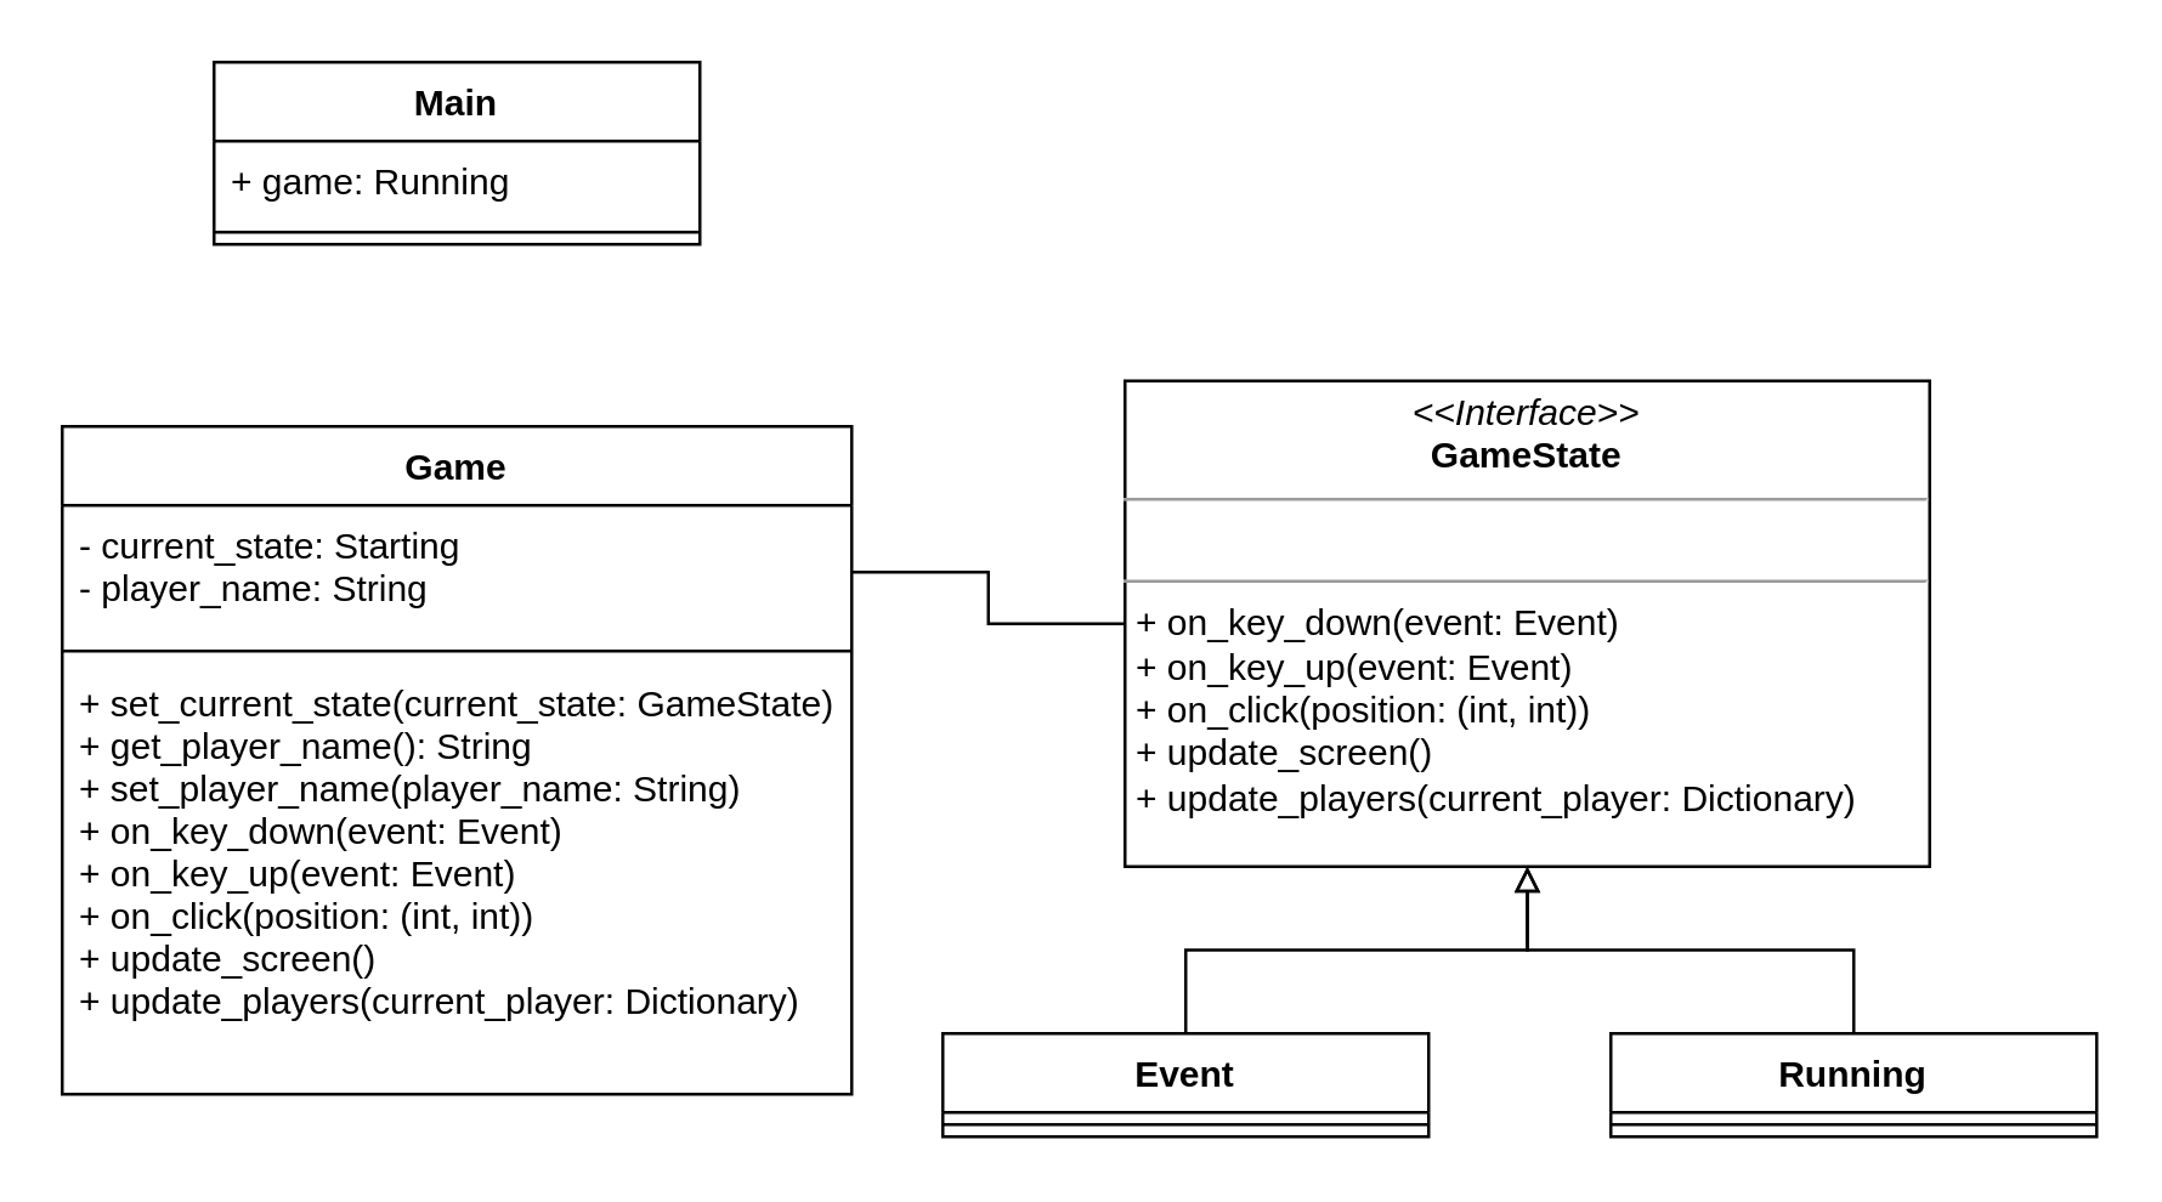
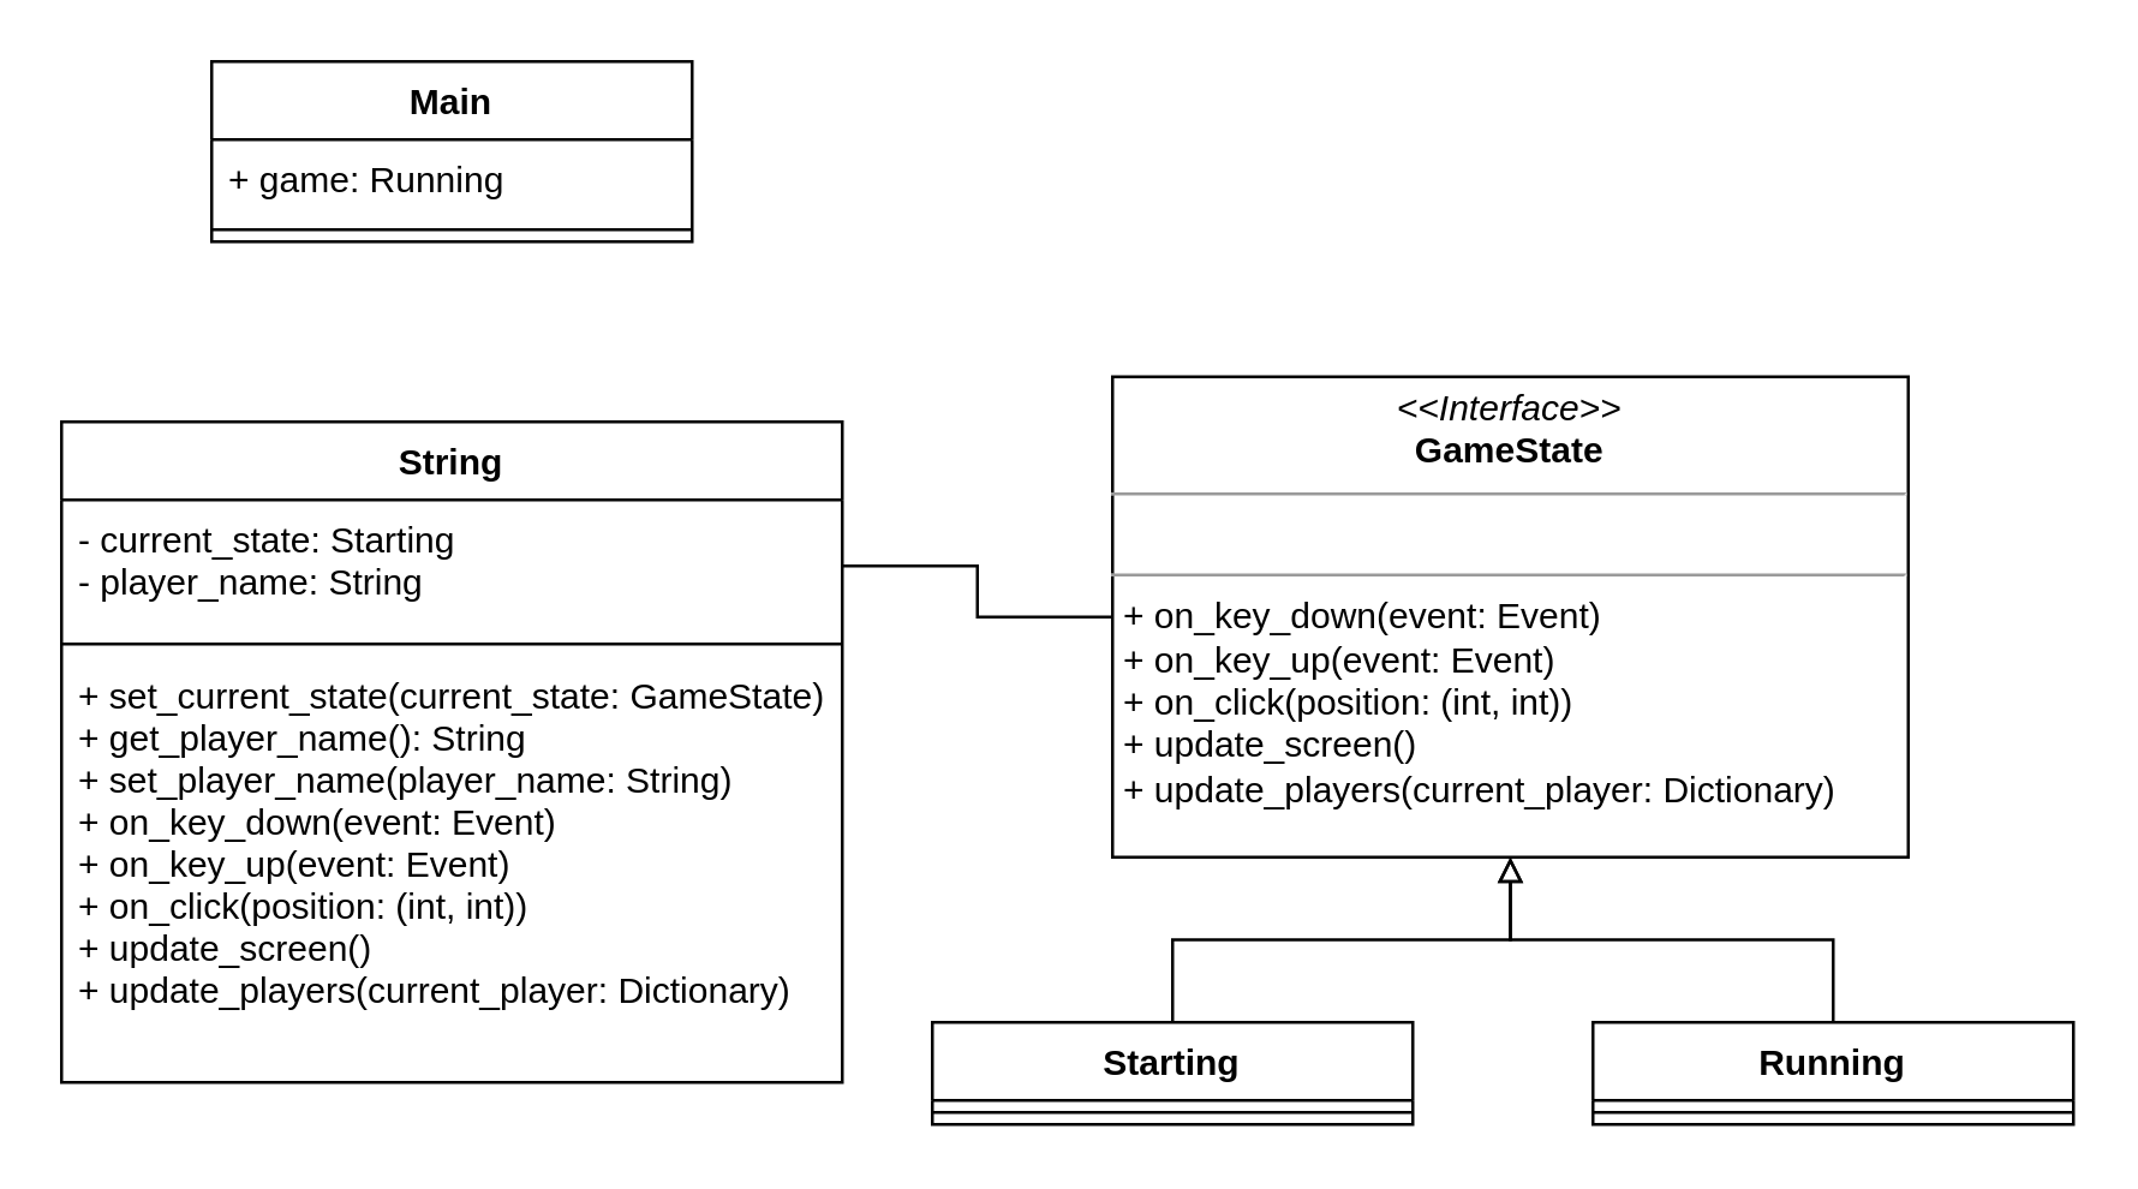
  <mxCell id="0" />
  <mxCell id="1" parent="0" />
- <mxCell id="2" value="Game" style="swimlane;fontStyle=1;align=center;verticalAlign=top;childLayout=stackLayout;horizontal=1;startSize=26;horizontalStack=0;resizeParent=1;resizeParentMax=0;resizeLast=0;collapsible=1;marginBottom=0;" parent="1" vertex="1"><mxGeometry x="20" y="140" width="260" height="220" as="geometry" /></mxCell>
+ <mxCell id="2" value="String" style="swimlane;fontStyle=1;align=center;verticalAlign=top;childLayout=stackLayout;horizontal=1;startSize=26;horizontalStack=0;resizeParent=1;resizeParentMax=0;resizeLast=0;collapsible=1;marginBottom=0;" parent="1" vertex="1"><mxGeometry x="20" y="140" width="260" height="220" as="geometry" /></mxCell>
  <mxCell id="3" value="- current_state: Starting&#10;- player_name: String" style="text;strokeColor=none;fillColor=none;align=left;verticalAlign=top;spacingLeft=4;spacingRight=4;overflow=hidden;rotatable=0;points=[[0,0.5],[1,0.5]];portConstraint=eastwest;" parent="2" vertex="1"><mxGeometry y="26" width="260" height="44" as="geometry" /></mxCell>
  <mxCell id="4" value="" style="line;strokeWidth=1;fillColor=none;align=left;verticalAlign=middle;spacingTop=-1;spacingLeft=3;spacingRight=3;rotatable=0;labelPosition=right;points=[];portConstraint=eastwest;" parent="2" vertex="1"><mxGeometry y="70" width="260" height="8" as="geometry" /></mxCell>
  <mxCell id="5" value="+ set_current_state(current_state: GameState)&#10;+ get_player_name(): String&#10;+ set_player_name(player_name: String)&#10;+ on_key_down(event: Event)&#10;+ on_key_up(event: Event)&#10;+ on_click(position: (int, int))&#10;+ update_screen()&#10;+ update_players(current_player: Dictionary)" style="text;strokeColor=none;fillColor=none;align=left;verticalAlign=top;spacingLeft=4;spacingRight=4;overflow=hidden;rotatable=0;points=[[0,0.5],[1,0.5]];portConstraint=eastwest;" parent="2" vertex="1"><mxGeometry y="78" width="260" height="142" as="geometry" /></mxCell>
  <mxCell id="6" value="Main" style="swimlane;fontStyle=1;align=center;verticalAlign=top;childLayout=stackLayout;horizontal=1;startSize=26;horizontalStack=0;resizeParent=1;resizeParentMax=0;resizeLast=0;collapsible=1;marginBottom=0;" parent="1" vertex="1"><mxGeometry x="70" width="160" height="60" as="geometry" y="20" /></mxCell>
  <mxCell id="7" value="+ game: Running" style="text;strokeColor=none;fillColor=none;align=left;verticalAlign=top;spacingLeft=4;spacingRight=4;overflow=hidden;rotatable=0;points=[[0,0.5],[1,0.5]];portConstraint=eastwest;" parent="6" vertex="1"><mxGeometry y="26" width="160" height="26" as="geometry" /></mxCell>
  <mxCell id="8" value="" style="line;strokeWidth=1;fillColor=none;align=left;verticalAlign=middle;spacingTop=-1;spacingLeft=3;spacingRight=3;rotatable=0;labelPosition=right;points=[];portConstraint=eastwest;" parent="6" vertex="1"><mxGeometry y="52" width="160" height="8" as="geometry" /></mxCell>
  <mxCell id="9" value="&lt;p style=&quot;margin: 0px ; margin-top: 4px ; text-align: center&quot;&gt;&lt;i&gt;&amp;lt;&amp;lt;Interface&amp;gt;&amp;gt;&lt;/i&gt;&lt;br&gt;&lt;b&gt;GameState&lt;/b&gt;&lt;/p&gt;&lt;hr size=&quot;1&quot;&gt;&lt;p style=&quot;margin: 0px ; margin-left: 4px&quot;&gt;&lt;br&gt;&lt;/p&gt;&lt;hr size=&quot;1&quot;&gt;&lt;p style=&quot;margin: 0px ; margin-left: 4px&quot;&gt;+ on_key_down(event: Event)&lt;br&gt;+ on_key_up(event: Event)&lt;/p&gt;&lt;p style=&quot;margin: 0px ; margin-left: 4px&quot;&gt;+ on_click(position: (int, int))&lt;/p&gt;&lt;p style=&quot;margin: 0px ; margin-left: 4px&quot;&gt;+ update_screen()&lt;/p&gt;&lt;p style=&quot;margin: 0px ; margin-left: 4px&quot;&gt;+ update_players(current_player: Dictionary)&lt;/p&gt;" style="verticalAlign=top;align=left;overflow=fill;fontSize=12;fontFamily=Helvetica;html=1;" parent="1" vertex="1"><mxGeometry x="370" y="125" width="265" height="160" as="geometry" /></mxCell>
  <mxCell id="10" style="edgeStyle=orthogonalEdgeStyle;rounded=0;orthogonalLoop=1;jettySize=auto;html=1;endArrow=block;endFill=0;" parent="1" source="11" target="9" edge="1"><mxGeometry relative="1" as="geometry" /></mxCell>
- <mxCell id="11" value="Event" style="swimlane;fontStyle=1;align=center;verticalAlign=top;childLayout=stackLayout;horizontal=1;startSize=26;horizontalStack=0;resizeParent=1;resizeParentMax=0;resizeLast=0;collapsible=1;marginBottom=0;" parent="1" vertex="1"><mxGeometry x="310" y="340" width="160" height="34" as="geometry" /></mxCell>
+ <mxCell id="11" value="Starting" style="swimlane;fontStyle=1;align=center;verticalAlign=top;childLayout=stackLayout;horizontal=1;startSize=26;horizontalStack=0;resizeParent=1;resizeParentMax=0;resizeLast=0;collapsible=1;marginBottom=0;" parent="1" vertex="1"><mxGeometry x="310" y="340" width="160" height="34" as="geometry" /></mxCell>
  <mxCell id="12" value="" style="line;strokeWidth=1;fillColor=none;align=left;verticalAlign=middle;spacingTop=-1;spacingLeft=3;spacingRight=3;rotatable=0;labelPosition=right;points=[];portConstraint=eastwest;" parent="11" vertex="1"><mxGeometry y="26" width="160" height="8" as="geometry" /></mxCell>
  <mxCell id="13" style="edgeStyle=orthogonalEdgeStyle;rounded=0;orthogonalLoop=1;jettySize=auto;html=1;endArrow=block;endFill=0;" parent="1" source="14" target="9" edge="1"><mxGeometry relative="1" as="geometry" /></mxCell>
  <mxCell id="14" value="Running" style="swimlane;fontStyle=1;align=center;verticalAlign=top;childLayout=stackLayout;horizontal=1;startSize=26;horizontalStack=0;resizeParent=1;resizeParentMax=0;resizeLast=0;collapsible=1;marginBottom=0;" parent="1" vertex="1"><mxGeometry x="530" y="340" width="160" height="34" as="geometry" /></mxCell>
  <mxCell id="15" value="" style="line;strokeWidth=1;fillColor=none;align=left;verticalAlign=middle;spacingTop=-1;spacingLeft=3;spacingRight=3;rotatable=0;labelPosition=right;points=[];portConstraint=eastwest;" parent="14" vertex="1"><mxGeometry y="26" width="160" height="8" as="geometry" /></mxCell>
  <mxCell id="16" style="edgeStyle=orthogonalEdgeStyle;rounded=0;orthogonalLoop=1;jettySize=auto;html=1;endArrow=none;endFill=0;" parent="1" source="3" edge="1" target="9"><mxGeometry relative="1" as="geometry"><mxPoint x="290" y="173" as="sourcePoint" /><mxPoint x="310" y="173" as="targetPoint" /></mxGeometry></mxCell>
